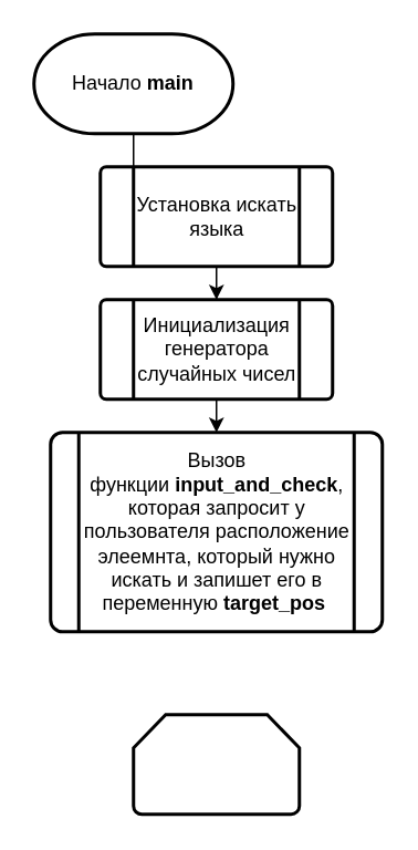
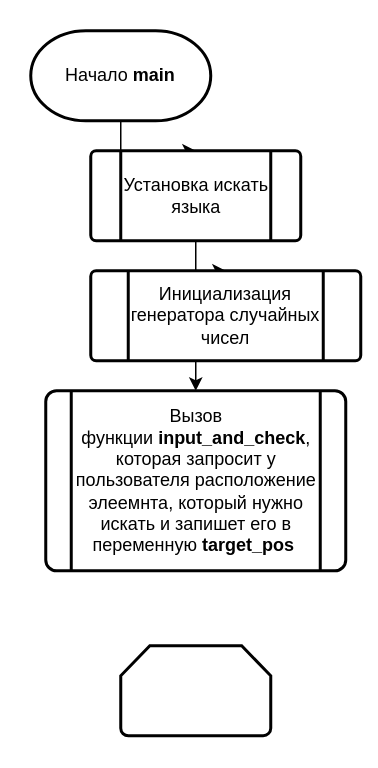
  <mxCell id="0" />
  <mxCell id="1" parent="0" />
- <mxCell id="2" style="edgeStyle=orthogonalEdgeStyle;rounded=0;orthogonalLoop=1;jettySize=auto;html=1;exitX=0.5;exitY=1;exitDx=0;exitDy=0;exitPerimeter=0;entryX=0.5;entryY=0;entryDx=0;entryDy=0;endArrow=none;" edge="1" parent="1" source="3" target="5"><mxGeometry relative="1" as="geometry" /></mxCell>
+ <mxCell id="2" style="edgeStyle=orthogonalEdgeStyle;rounded=0;orthogonalLoop=1;jettySize=auto;html=1;exitX=0.5;exitY=1;exitDx=0;exitDy=0;exitPerimeter=0;entryX=0.5;entryY=0;entryDx=0;entryDy=0;" edge="1" parent="1" source="3" target="5"><mxGeometry relative="1" as="geometry" /></mxCell>
  <mxCell id="3" value="Начало &lt;b&gt;main&lt;/b&gt;" style="strokeWidth=2;html=1;shape=mxgraph.flowchart.terminator;whiteSpace=wrap;" vertex="1" parent="1"><mxGeometry x="20" y="20" width="120" height="60" as="geometry" /></mxCell>
  <mxCell id="4" value="" style="edgeStyle=orthogonalEdgeStyle;rounded=0;orthogonalLoop=1;jettySize=auto;html=1;" edge="1" parent="1" source="5" target="7"><mxGeometry relative="1" as="geometry" /></mxCell>
  <mxCell id="5" value="Установка искать языка" style="verticalLabelPosition=middle;verticalAlign=middle;html=1;shape=process;whiteSpace=wrap;rounded=1;size=0.14;arcSize=6;strokeWidth=2;labelPosition=center;align=center;" vertex="1" parent="1"><mxGeometry x="60" y="100" width="140" height="60" as="geometry" /></mxCell>
  <mxCell id="6" style="edgeStyle=orthogonalEdgeStyle;rounded=0;orthogonalLoop=1;jettySize=auto;html=1;exitX=0.5;exitY=1;exitDx=0;exitDy=0;entryX=0.5;entryY=0;entryDx=0;entryDy=0;" edge="1" parent="1" source="7" target="8"><mxGeometry relative="1" as="geometry" /></mxCell>
- <mxCell id="7" value="Инициализация генератора случайных чисел" style="verticalLabelPosition=middle;verticalAlign=middle;html=1;shape=process;whiteSpace=wrap;rounded=1;size=0.14;arcSize=6;strokeWidth=2;labelPosition=center;align=center;" vertex="1" parent="1"><mxGeometry x="60" y="180" width="140" height="60" as="geometry" /></mxCell>
+ <mxCell id="7" value="Инициализация генератора случайных чисел" style="verticalLabelPosition=middle;verticalAlign=middle;html=1;shape=process;whiteSpace=wrap;rounded=1;size=0.14;arcSize=6;strokeWidth=2;labelPosition=center;align=center;" vertex="1" parent="1"><mxGeometry x="60" y="180" width="180" height="60" as="geometry" /></mxCell>
  <mxCell id="8" value="Вызов функции&amp;nbsp;&lt;b&gt;input_and_check&lt;/b&gt;, которая запросит у пользователя расположение элеемнта, который нужно искать и запишет его в переменную&amp;nbsp;&lt;b&gt;target_pos&lt;/b&gt;&amp;nbsp;" style="verticalLabelPosition=middle;verticalAlign=middle;html=1;shape=process;whiteSpace=wrap;rounded=1;size=0.083;arcSize=6;strokeWidth=2;labelPosition=center;align=center;" vertex="1" parent="1"><mxGeometry x="30" y="260" width="200" height="120" as="geometry" /></mxCell>
  <mxCell id="9" value="" style="strokeWidth=2;html=1;shape=mxgraph.flowchart.loop_limit;whiteSpace=wrap;" vertex="1" parent="1"><mxGeometry x="80" y="430" width="100" height="60" as="geometry" /></mxCell>
